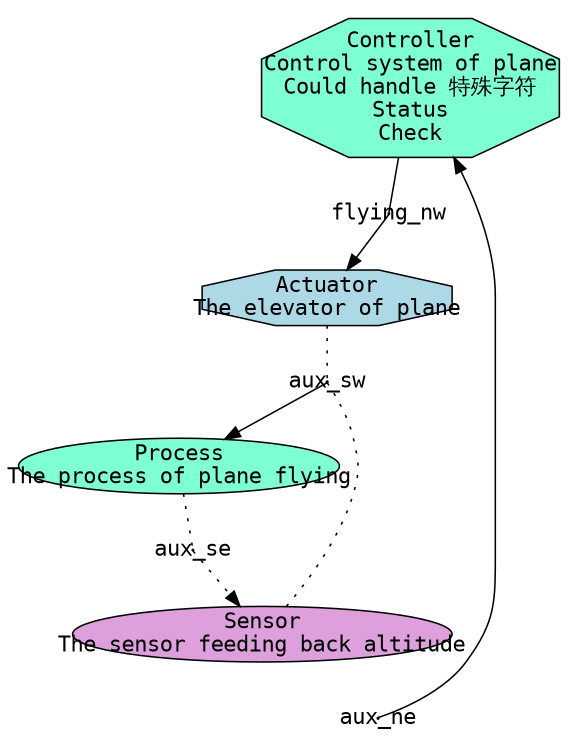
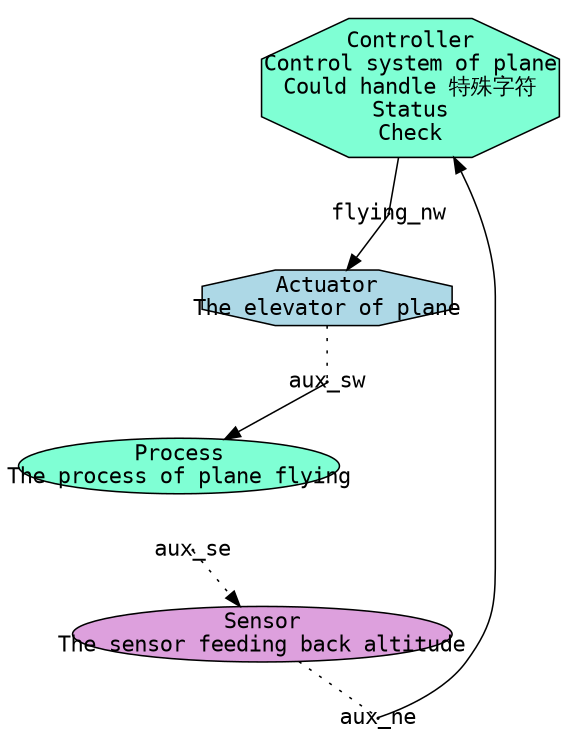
  strict digraph {
    fontname="DejaVu Sans Mono"
    node [fillcolor=aquamarine fixedsize=True fontname="DejaVu Sans Mono" shape=octagon style=filled]
    edge [fontname="DejaVu Sans Mono" style=solid]
    n1 [height=1.25 label="Controller\nControl system of plane\nCould handle 特殊字符\nStatus\nCheck" width=2.6736111111111116]
    n2 [fillcolor=lightblue height=0.0 label=flying_nw shape=ellipse width=0.0]
    n3 [fillcolor=lightblue height=0.5 label="Actuator\nThe elevator of plane\n" width=2.2458333333333336]
    aux_sw [height=0.0 width=0.0]
    n5 [height=0.5 label="Process\nThe process of plane flying\n" shape=ellipse width=2.8875]
    n6 [fillcolor=plum height=0.5 label="Sensor\nThe sensor feeding back altitude\n" shape=ellipse width=3.4222222222222225]
    aux_ne [fillcolor=lightblue height=0.0 width=0.0]
    aux_se [fillcolor=white height=0.0 shape=ellipse width=0.0]
    n1 -> n2 [dir=none]
    n2 -> n3
    n3 -> aux_sw [dir=none style=dotted]
    aux_sw -> n5
-   n5 -> aux_se [dir=none style=dotted]
-   n6 -> aux_sw [dir=none style=dotted]
+   n6 -> aux_ne [dir=none style=dotted]
    aux_ne -> n1
    aux_se -> n6 [style=dotted]
  }
